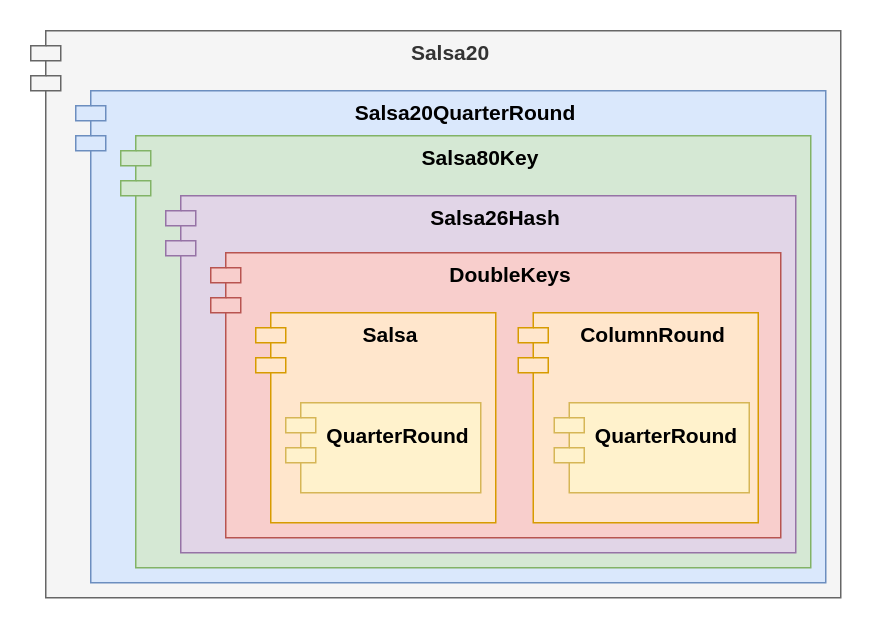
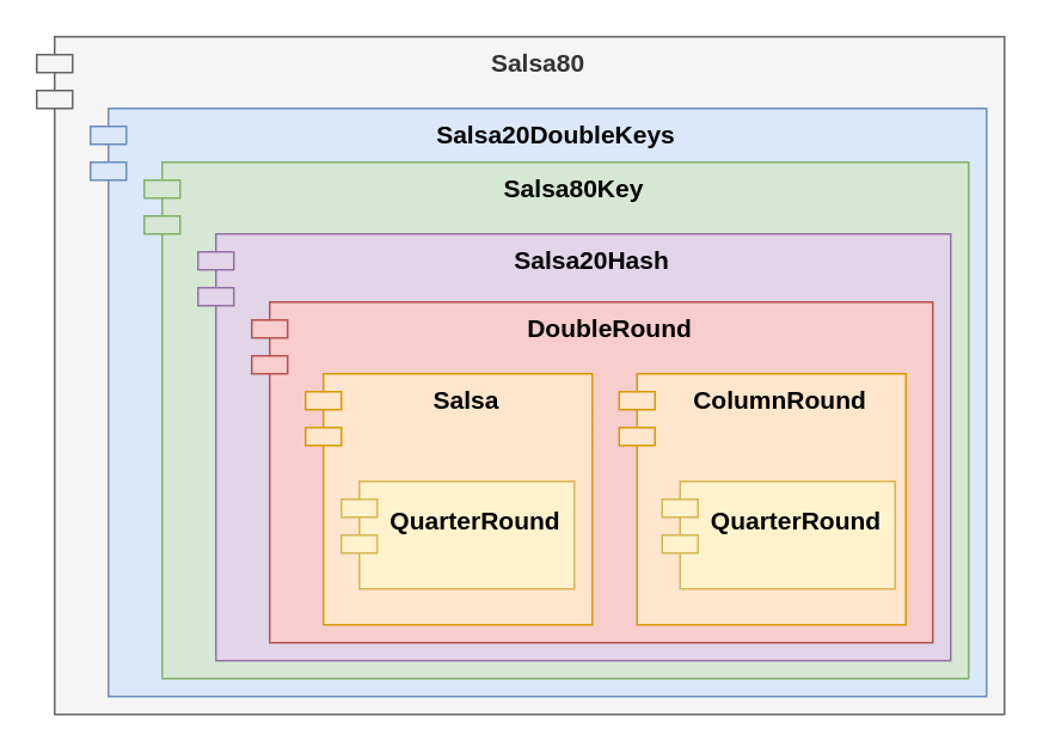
  <mxCell id="0" />
  <mxCell id="1" parent="0" />
- <mxCell id="2" value="Salsa20" style="shape=module;align=center;spacingLeft=20;align=center;verticalAlign=top;textDirection=ltr;horizontal=1;fontSize=14;fontStyle=1;labelPosition=center;verticalLabelPosition=middle;fillColor=#f5f5f5;strokeColor=#666666;fontColor=#333333;" parent="1" vertex="1"><mxGeometry x="20" y="20" width="540" height="378" as="geometry" /></mxCell>
- <mxCell id="3" value="Salsa20QuarterRound" style="shape=module;align=center;spacingLeft=20;align=center;verticalAlign=top;textDirection=ltr;horizontal=1;fontSize=14;fontStyle=1;labelPosition=center;verticalLabelPosition=middle;fillColor=#dae8fc;strokeColor=#6c8ebf;" parent="1" vertex="1"><mxGeometry x="50" y="60" width="500" height="328" as="geometry" /></mxCell>
+ <mxCell id="2" value="Salsa80" style="shape=module;align=center;spacingLeft=20;align=center;verticalAlign=top;textDirection=ltr;horizontal=1;fontSize=14;fontStyle=1;labelPosition=center;verticalLabelPosition=middle;fillColor=#f5f5f5;strokeColor=#666666;fontColor=#333333;" parent="1" vertex="1"><mxGeometry x="20" y="20" width="540" height="378" as="geometry" /></mxCell>
+ <mxCell id="3" value="Salsa20DoubleKeys" style="shape=module;align=center;spacingLeft=20;align=center;verticalAlign=top;textDirection=ltr;horizontal=1;fontSize=14;fontStyle=1;labelPosition=center;verticalLabelPosition=middle;fillColor=#dae8fc;strokeColor=#6c8ebf;" parent="1" vertex="1"><mxGeometry x="50" y="60" width="500" height="328" as="geometry" /></mxCell>
  <mxCell id="4" value="Salsa80Key" style="shape=module;align=center;spacingLeft=20;align=center;verticalAlign=top;textDirection=ltr;horizontal=1;fontSize=14;fontStyle=1;labelPosition=center;verticalLabelPosition=middle;fillColor=#d5e8d4;strokeColor=#82b366;" parent="1" vertex="1"><mxGeometry x="80" y="90" width="460" height="288" as="geometry" /></mxCell>
- <mxCell id="5" value="Salsa26Hash" style="shape=module;align=center;spacingLeft=20;align=center;verticalAlign=top;textDirection=ltr;horizontal=1;fontSize=14;fontStyle=1;labelPosition=center;verticalLabelPosition=middle;fillColor=#e1d5e7;strokeColor=#9673a6;" parent="1" vertex="1"><mxGeometry x="110" y="130" width="420" height="238" as="geometry" /></mxCell>
- <mxCell id="6" value="DoubleKeys" style="shape=module;align=center;spacingLeft=20;align=center;verticalAlign=top;textDirection=ltr;horizontal=1;fontSize=14;fontStyle=1;labelPosition=center;verticalLabelPosition=middle;fillColor=#f8cecc;strokeColor=#b85450;" parent="1" vertex="1"><mxGeometry x="140" y="168" width="380" height="190" as="geometry" /></mxCell>
+ <mxCell id="5" value="Salsa20Hash" style="shape=module;align=center;spacingLeft=20;align=center;verticalAlign=top;textDirection=ltr;horizontal=1;fontSize=14;fontStyle=1;labelPosition=center;verticalLabelPosition=middle;fillColor=#e1d5e7;strokeColor=#9673a6;" parent="1" vertex="1"><mxGeometry x="110" y="130" width="420" height="238" as="geometry" /></mxCell>
+ <mxCell id="6" value="DoubleRound" style="shape=module;align=center;spacingLeft=20;align=center;verticalAlign=top;textDirection=ltr;horizontal=1;fontSize=14;fontStyle=1;labelPosition=center;verticalLabelPosition=middle;fillColor=#f8cecc;strokeColor=#b85450;" parent="1" vertex="1"><mxGeometry x="140" y="168" width="380" height="190" as="geometry" /></mxCell>
  <mxCell id="7" value="Salsa" style="shape=module;align=center;spacingLeft=20;align=center;verticalAlign=top;textDirection=ltr;horizontal=1;fontSize=14;fontStyle=1;labelPosition=center;verticalLabelPosition=middle;fillColor=#ffe6cc;strokeColor=#d79b00;" parent="1" vertex="1"><mxGeometry x="170" y="208" width="160" height="140" as="geometry" /></mxCell>
  <mxCell id="8" value="QuarterRound&#10;" style="shape=module;align=center;spacingLeft=20;align=center;verticalAlign=middle;textDirection=ltr;horizontal=1;fontSize=14;fontStyle=1;labelPosition=center;verticalLabelPosition=middle;fillColor=#fff2cc;strokeColor=#d6b656;" parent="1" vertex="1"><mxGeometry x="190" y="268" width="130" height="60" as="geometry" /></mxCell>
  <mxCell id="9" value="ColumnRound" style="shape=module;align=center;spacingLeft=20;align=center;verticalAlign=top;textDirection=ltr;horizontal=1;fontSize=14;fontStyle=1;labelPosition=center;verticalLabelPosition=middle;fillColor=#ffe6cc;strokeColor=#d79b00;" parent="1" vertex="1"><mxGeometry x="345" y="208" width="160" height="140" as="geometry" /></mxCell>
  <mxCell id="10" value="QuarterRound&#10;" style="shape=module;align=center;spacingLeft=20;align=center;verticalAlign=middle;textDirection=ltr;horizontal=1;fontSize=14;fontStyle=1;labelPosition=center;verticalLabelPosition=middle;fillColor=#fff2cc;strokeColor=#d6b656;" parent="1" vertex="1"><mxGeometry x="369" y="268" width="130" height="60" as="geometry" /></mxCell>
